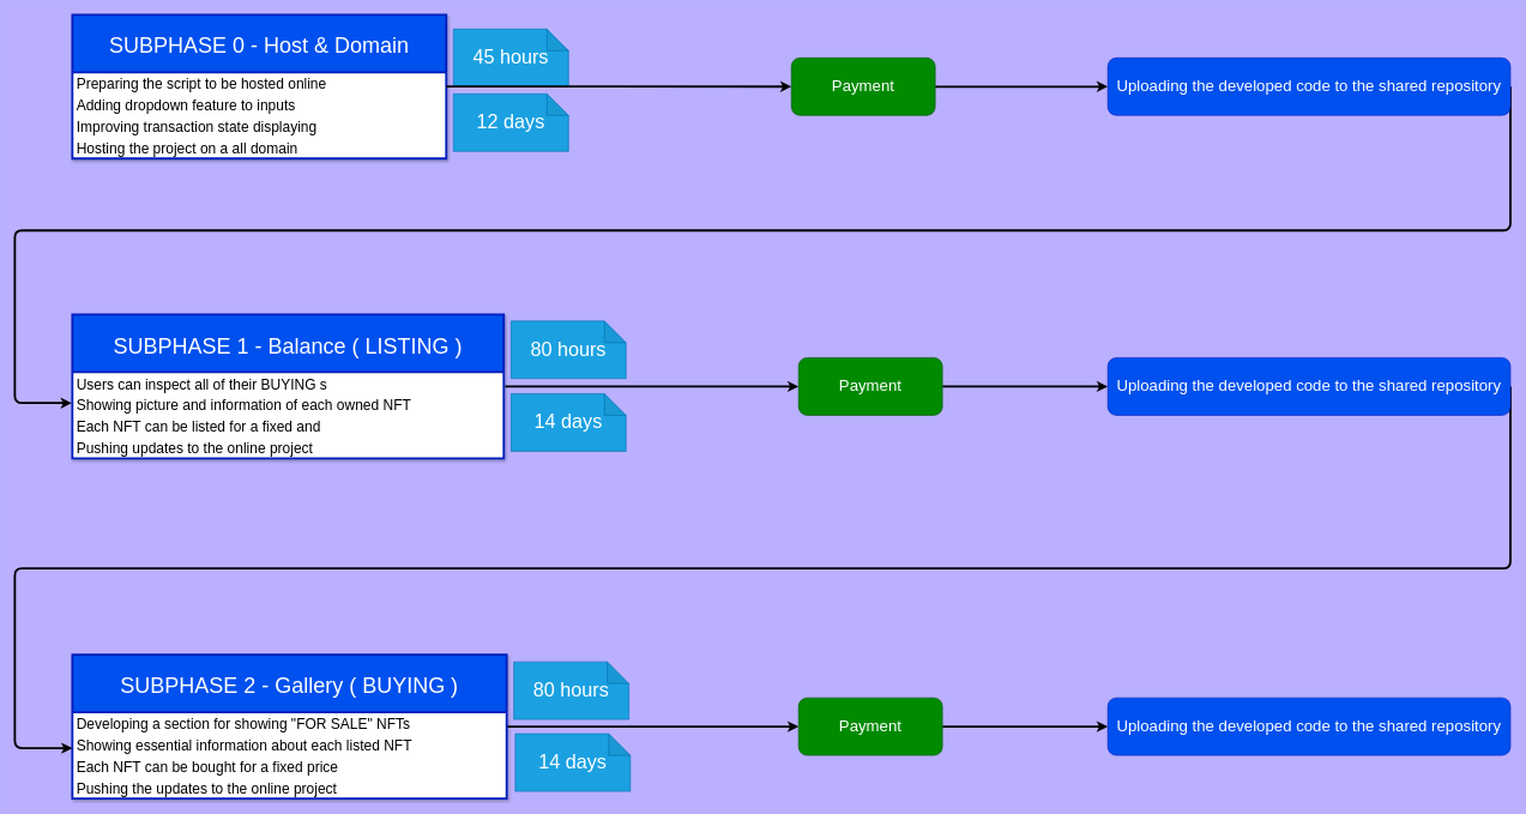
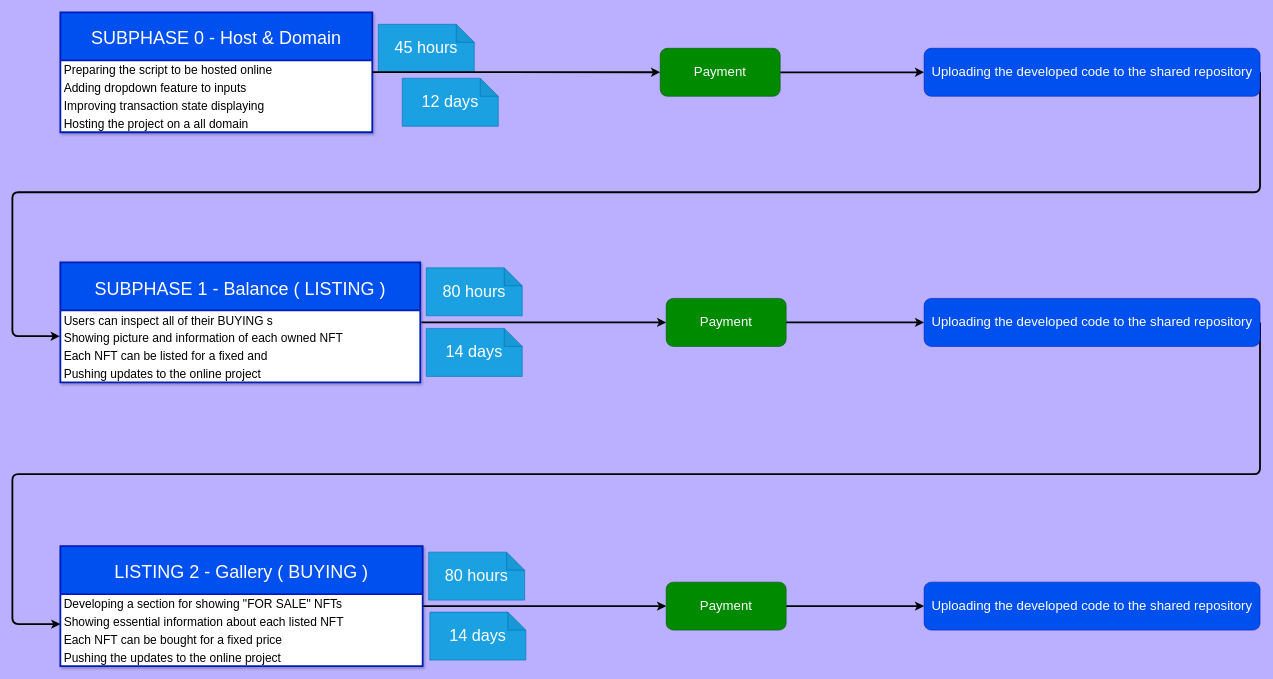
  <mxCell id="0" />
  <mxCell id="1" parent="0" />
  <mxCell id="2" value="SUBPHASE 0 - Host &amp; Domain" style="swimlane;fontStyle=0;childLayout=stackLayout;horizontal=1;startSize=80;horizontalStack=0;resizeParent=1;resizeParentMax=0;resizeLast=0;collapsible=1;marginBottom=0;fontSize=30;rounded=0;shadow=1;sketch=0;glass=0;swimlaneLine=1;strokeWidth=3;fillColor=#0050ef;fontColor=#ffffff;strokeColor=#001DBC;gradientColor=none;swimlaneFillColor=default;" parent="1" vertex="1"><mxGeometry x="100" y="20" width="520" height="200" as="geometry" /></mxCell>
  <mxCell id="3" value="Preparing the script to be hosted online" style="text;strokeColor=none;fillColor=none;align=left;verticalAlign=middle;spacingLeft=4;spacingRight=4;overflow=hidden;points=[[0,0.5],[1,0.5]];portConstraint=eastwest;rotatable=0;fontSize=20;" parent="2" vertex="1"><mxGeometry y="80" width="520" height="30" as="geometry" /></mxCell>
  <mxCell id="4" value="Adding dropdown feature to inputs" style="text;strokeColor=none;fillColor=none;align=left;verticalAlign=middle;spacingLeft=4;spacingRight=4;overflow=hidden;points=[[0,0.5],[1,0.5]];portConstraint=eastwest;rotatable=0;fontSize=20;" parent="2" vertex="1"><mxGeometry y="110" width="520" height="30" as="geometry" /></mxCell>
  <mxCell id="5" value="Improving transaction state displaying" style="text;strokeColor=none;fillColor=none;align=left;verticalAlign=middle;spacingLeft=4;spacingRight=4;overflow=hidden;points=[[0,0.5],[1,0.5]];portConstraint=eastwest;rotatable=0;fontSize=20;" parent="2" vertex="1"><mxGeometry y="140" width="520" height="30" as="geometry" /></mxCell>
  <mxCell id="6" value="Hosting the project on a all domain" style="text;strokeColor=none;fillColor=none;align=left;verticalAlign=middle;spacingLeft=4;spacingRight=4;overflow=hidden;points=[[0,0.5],[1,0.5]];portConstraint=eastwest;rotatable=0;fontSize=20;" parent="2" vertex="1"><mxGeometry y="170" width="520" height="30" as="geometry" /></mxCell>
  <mxCell id="7" value="SUBPHASE 1 - Balance ( LISTING )" style="swimlane;fontStyle=0;childLayout=stackLayout;horizontal=1;startSize=80;horizontalStack=0;resizeParent=1;resizeParentMax=0;resizeLast=0;collapsible=1;marginBottom=0;fontSize=30;rounded=0;shadow=1;sketch=0;glass=0;swimlaneLine=1;strokeWidth=3;fillColor=#0050ef;fontColor=#ffffff;strokeColor=#001DBC;swimlaneFillColor=default;" parent="1" vertex="1"><mxGeometry x="100" y="437" width="600" height="200" as="geometry" /></mxCell>
  <mxCell id="8" value="Users can inspect all of their BUYING s" style="text;strokeColor=none;fillColor=none;align=left;verticalAlign=middle;spacingLeft=4;spacingRight=4;overflow=hidden;points=[[0,0.5],[1,0.5]];portConstraint=eastwest;rotatable=0;fontSize=20;" parent="7" vertex="1"><mxGeometry y="80" width="600" height="30" as="geometry" /></mxCell>
  <mxCell id="9" value="Showing picture and information of each owned NFT" style="text;strokeColor=none;fillColor=none;align=left;verticalAlign=middle;spacingLeft=4;spacingRight=4;overflow=hidden;points=[[0,0.5],[1,0.5]];portConstraint=eastwest;rotatable=0;fontSize=20;" parent="7" vertex="1"><mxGeometry y="110" width="600" height="30" as="geometry" /></mxCell>
  <mxCell id="10" value="Each NFT can be listed for a fixed and" style="text;strokeColor=none;fillColor=none;align=left;verticalAlign=middle;spacingLeft=4;spacingRight=4;overflow=hidden;points=[[0,0.5],[1,0.5]];portConstraint=eastwest;rotatable=0;fontSize=20;" parent="7" vertex="1"><mxGeometry y="140" width="600" height="30" as="geometry" /></mxCell>
  <mxCell id="11" value="Pushing updates to the online project" style="text;strokeColor=none;fillColor=none;align=left;verticalAlign=middle;spacingLeft=4;spacingRight=4;overflow=hidden;points=[[0,0.5],[1,0.5]];portConstraint=eastwest;rotatable=0;fontSize=20;" parent="7" vertex="1"><mxGeometry y="170" width="600" height="30" as="geometry" /></mxCell>
  <mxCell id="12" style="edgeStyle=none;html=1;exitX=1;exitY=0.5;exitDx=0;exitDy=0;entryX=0;entryY=0.5;entryDx=0;entryDy=0;fontSize=12;strokeWidth=3;" parent="1" source="13" target="35" edge="1"><mxGeometry relative="1" as="geometry" /></mxCell>
- <mxCell id="13" value="SUBPHASE 2 - Gallery ( BUYING )" style="swimlane;fontStyle=0;childLayout=stackLayout;horizontal=1;startSize=80;horizontalStack=0;resizeParent=1;resizeParentMax=0;resizeLast=0;collapsible=1;marginBottom=0;fontSize=30;rounded=0;shadow=1;sketch=0;glass=0;swimlaneLine=1;strokeWidth=3;fillColor=#0050ef;fontColor=#ffffff;strokeColor=#001DBC;swimlaneFillColor=default;" parent="1" vertex="1"><mxGeometry x="100" y="910" width="604" height="200" as="geometry" /></mxCell>
+ <mxCell id="13" value="LISTING 2 - Gallery ( BUYING )" style="swimlane;fontStyle=0;childLayout=stackLayout;horizontal=1;startSize=80;horizontalStack=0;resizeParent=1;resizeParentMax=0;resizeLast=0;collapsible=1;marginBottom=0;fontSize=30;rounded=0;shadow=1;sketch=0;glass=0;swimlaneLine=1;strokeWidth=3;fillColor=#0050ef;fontColor=#ffffff;strokeColor=#001DBC;swimlaneFillColor=default;" parent="1" vertex="1"><mxGeometry x="100" y="910" width="604" height="200" as="geometry" /></mxCell>
  <mxCell id="14" value="Developing a section for showing &quot;FOR SALE&quot; NFTs " style="text;strokeColor=none;fillColor=none;align=left;verticalAlign=middle;spacingLeft=4;spacingRight=4;overflow=hidden;points=[[0,0.5],[1,0.5]];portConstraint=eastwest;rotatable=0;fontSize=20;" parent="13" vertex="1"><mxGeometry y="80" width="604" height="30" as="geometry" /></mxCell>
  <mxCell id="15" value="Showing essential information about each listed NFT" style="text;strokeColor=none;fillColor=none;align=left;verticalAlign=middle;spacingLeft=4;spacingRight=4;overflow=hidden;points=[[0,0.5],[1,0.5]];portConstraint=eastwest;rotatable=0;fontSize=20;" parent="13" vertex="1"><mxGeometry y="110" width="604" height="30" as="geometry" /></mxCell>
  <mxCell id="16" value="Each NFT can be bought for a fixed price" style="text;strokeColor=none;fillColor=none;align=left;verticalAlign=middle;spacingLeft=4;spacingRight=4;overflow=hidden;points=[[0,0.5],[1,0.5]];portConstraint=eastwest;rotatable=0;fontSize=20;" parent="13" vertex="1"><mxGeometry y="140" width="604" height="30" as="geometry" /></mxCell>
  <mxCell id="17" value="Pushing the updates to the online project" style="text;strokeColor=none;fillColor=none;align=left;verticalAlign=middle;spacingLeft=4;spacingRight=4;overflow=hidden;points=[[0,0.5],[1,0.5]];portConstraint=eastwest;rotatable=0;fontSize=20;" parent="13" vertex="1"><mxGeometry y="170" width="604" height="30" as="geometry" /></mxCell>
  <mxCell id="18" value="&lt;font style=&quot;font-size: 27px;&quot;&gt;45 hours&lt;/font&gt;" style="shape=note;whiteSpace=wrap;html=1;backgroundOutline=1;darkOpacity=0.05;fontSize=27;fillColor=#1ba1e2;fontColor=#ffffff;strokeColor=#006EAF;" parent="1" vertex="1"><mxGeometry x="630" y="40" width="160" height="80" as="geometry" /></mxCell>
- <mxCell id="19" value="&lt;font style=&quot;font-size: 27px;&quot;&gt;12 days&lt;/font&gt;" style="shape=note;whiteSpace=wrap;html=1;backgroundOutline=1;darkOpacity=0.05;fontSize=27;fillColor=#1ba1e2;fontColor=#ffffff;strokeColor=#006EAF;" parent="1" vertex="1"><mxGeometry x="630" y="130" width="160" height="80" as="geometry" /></mxCell>
+ <mxCell id="19" value="&lt;font style=&quot;font-size: 27px;&quot;&gt;12 days&lt;/font&gt;" style="shape=note;whiteSpace=wrap;html=1;backgroundOutline=1;darkOpacity=0.05;fontSize=27;fillColor=#1ba1e2;fontColor=#ffffff;strokeColor=#006EAF;" parent="1" vertex="1"><mxGeometry x="670" y="130" width="160" height="80" as="geometry" /></mxCell>
  <mxCell id="20" style="edgeStyle=none;html=1;fontSize=12;strokeWidth=3;entryX=0;entryY=0.5;entryDx=0;entryDy=0;exitX=1;exitY=0.656;exitDx=0;exitDy=0;exitPerimeter=0;" parent="1" source="3" target="22" edge="1"><mxGeometry relative="1" as="geometry"><mxPoint x="1140" y="115" as="targetPoint" /></mxGeometry></mxCell>
  <mxCell id="21" style="edgeStyle=none;html=1;exitX=1;exitY=0.5;exitDx=0;exitDy=0;entryX=0;entryY=0.5;entryDx=0;entryDy=0;fontSize=12;strokeWidth=3;" parent="1" source="22" target="24" edge="1"><mxGeometry relative="1" as="geometry" /></mxCell>
  <mxCell id="22" value="Payment" style="rounded=1;whiteSpace=wrap;html=1;fontSize=22;fillColor=#008a00;fontColor=#ffffff;strokeColor=#005700;" parent="1" vertex="1"><mxGeometry x="1100" y="80" width="200" height="80" as="geometry" /></mxCell>
  <mxCell id="23" style="edgeStyle=none;html=1;exitX=1;exitY=0.5;exitDx=0;exitDy=0;fontSize=30;strokeWidth=3;" parent="1" source="24" edge="1"><mxGeometry relative="1" as="geometry"><mxPoint x="99" y="560" as="targetPoint" /><Array as="points"><mxPoint x="2100" y="320" /><mxPoint x="20" y="320" /><mxPoint x="20" y="560" /></Array></mxGeometry></mxCell>
  <mxCell id="24" value="Uploading the developed code to the shared repository" style="rounded=1;whiteSpace=wrap;html=1;fontSize=22;fillColor=#0050ef;fontColor=#ffffff;strokeColor=#001DBC;" parent="1" vertex="1"><mxGeometry x="1540" y="80" width="560" height="80" as="geometry" /></mxCell>
  <mxCell id="25" value="&lt;font style=&quot;font-size: 27px;&quot;&gt;80 hours&lt;/font&gt;" style="shape=note;whiteSpace=wrap;html=1;backgroundOutline=1;darkOpacity=0.05;fontSize=27;fillColor=#1ba1e2;fontColor=#ffffff;strokeColor=#006EAF;" parent="1" vertex="1"><mxGeometry x="710" y="446" width="160" height="80" as="geometry" /></mxCell>
  <mxCell id="26" value="&lt;font style=&quot;font-size: 27px;&quot;&gt;14 days&lt;/font&gt;" style="shape=note;whiteSpace=wrap;html=1;backgroundOutline=1;darkOpacity=0.05;fontSize=27;fillColor=#1ba1e2;fontColor=#ffffff;strokeColor=#006EAF;" parent="1" vertex="1"><mxGeometry x="710" y="547" width="160" height="80" as="geometry" /></mxCell>
  <mxCell id="27" style="edgeStyle=none;html=1;exitX=1;exitY=0.5;exitDx=0;exitDy=0;entryX=0;entryY=0.5;entryDx=0;entryDy=0;fontSize=12;strokeWidth=3;" parent="1" source="28" target="30" edge="1"><mxGeometry relative="1" as="geometry" /></mxCell>
  <mxCell id="28" value="Payment" style="rounded=1;whiteSpace=wrap;html=1;fontSize=22;fillColor=#008a00;fontColor=#ffffff;strokeColor=#005700;" parent="1" vertex="1"><mxGeometry x="1110" y="497" width="200" height="80" as="geometry" /></mxCell>
  <mxCell id="29" style="edgeStyle=none;html=1;exitX=1;exitY=0.5;exitDx=0;exitDy=0;fontSize=30;strokeWidth=3;" parent="1" source="30" edge="1"><mxGeometry relative="1" as="geometry"><mxPoint x="100" y="1040" as="targetPoint" /><Array as="points"><mxPoint x="2100" y="790" /><mxPoint x="20" y="790" /><mxPoint x="20" y="1040" /></Array></mxGeometry></mxCell>
  <mxCell id="30" value="Uploading the developed code to the shared repository" style="rounded=1;whiteSpace=wrap;html=1;fontSize=22;fillColor=#0050ef;fontColor=#ffffff;strokeColor=#001DBC;" parent="1" vertex="1"><mxGeometry x="1540" y="497" width="560" height="80" as="geometry" /></mxCell>
  <mxCell id="31" style="edgeStyle=none;html=1;entryX=0;entryY=0.5;entryDx=0;entryDy=0;fontSize=12;strokeWidth=3;" parent="1" target="28" edge="1"><mxGeometry relative="1" as="geometry"><mxPoint x="702" y="537" as="sourcePoint" /></mxGeometry></mxCell>
  <mxCell id="32" value="&lt;font style=&quot;font-size: 27px;&quot;&gt;80 hours&lt;/font&gt;" style="shape=note;whiteSpace=wrap;html=1;backgroundOutline=1;darkOpacity=0.05;fontSize=27;fillColor=#1ba1e2;fontColor=#ffffff;strokeColor=#006EAF;" parent="1" vertex="1"><mxGeometry x="714" y="920" width="160" height="80" as="geometry" /></mxCell>
  <mxCell id="33" value="&lt;font style=&quot;font-size: 27px;&quot;&gt;14 days&lt;/font&gt;" style="shape=note;whiteSpace=wrap;html=1;backgroundOutline=1;darkOpacity=0.05;fontSize=27;fillColor=#1ba1e2;fontColor=#ffffff;strokeColor=#006EAF;" parent="1" vertex="1"><mxGeometry x="716" y="1020" width="160" height="80" as="geometry" /></mxCell>
  <mxCell id="34" style="edgeStyle=none;html=1;exitX=1;exitY=0.5;exitDx=0;exitDy=0;entryX=0;entryY=0.5;entryDx=0;entryDy=0;fontSize=12;strokeWidth=3;" parent="1" source="35" target="36" edge="1"><mxGeometry relative="1" as="geometry" /></mxCell>
  <mxCell id="35" value="Payment" style="rounded=1;whiteSpace=wrap;html=1;fontSize=22;fillColor=#008a00;fontColor=#ffffff;strokeColor=#005700;" parent="1" vertex="1"><mxGeometry x="1110" y="970" width="200" height="80" as="geometry" /></mxCell>
  <mxCell id="36" value="Uploading the developed code to the shared repository" style="rounded=1;whiteSpace=wrap;html=1;fontSize=22;fillColor=#0050ef;fontColor=#ffffff;strokeColor=#001DBC;" parent="1" vertex="1"><mxGeometry x="1540" y="970" width="560" height="80" as="geometry" /></mxCell>
